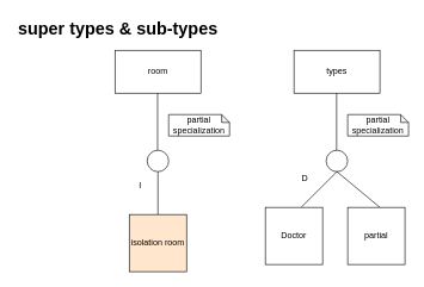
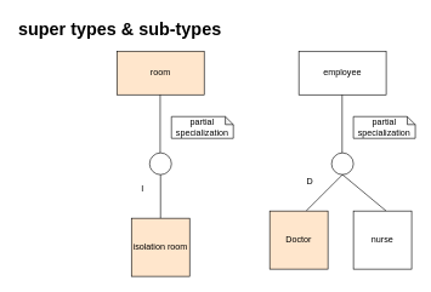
  <mxCell id="0" />
  <mxCell id="1" parent="0" />
- <mxCell id="2" value="room " style="rounded=0;whiteSpace=wrap;html=1;" parent="1" vertex="1"><mxGeometry x="160" y="70" width="120" height="60" as="geometry" /></mxCell>
+ <mxCell id="2" value="room " style="rounded=0;whiteSpace=wrap;html=1;fillColor=#ffe6cc;" parent="1" vertex="1"><mxGeometry x="160" y="70" width="120" height="60" as="geometry" /></mxCell>
  <mxCell id="3" value="" style="endArrow=none;html=1;rounded=0;" parent="1" edge="1"><mxGeometry width="50" height="50" relative="1" as="geometry"><mxPoint x="219.5" y="210" as="sourcePoint" /><mxPoint x="219.5" y="130" as="targetPoint" /></mxGeometry></mxCell>
  <mxCell id="4" value="" style="ellipse;whiteSpace=wrap;html=1;aspect=fixed;" parent="1" vertex="1"><mxGeometry x="205" y="210" width="30" height="30" as="geometry" /></mxCell>
  <mxCell id="5" value="" style="endArrow=none;html=1;rounded=0;exitX=0.5;exitY=0;exitDx=0;exitDy=0;" parent="1" edge="1" source="6"><mxGeometry width="50" height="50" relative="1" as="geometry"><mxPoint x="170" y="290" as="sourcePoint" /><mxPoint x="220" y="240" as="targetPoint" /></mxGeometry></mxCell>
  <mxCell id="6" value="isolation room" style="whiteSpace=wrap;html=1;aspect=fixed;fillColor=#ffe6cc;" parent="1" vertex="1"><mxGeometry x="180" y="300" width="80" height="80" as="geometry" /></mxCell>
- <mxCell id="7" value="types" style="rounded=0;whiteSpace=wrap;html=1;" parent="1" vertex="1"><mxGeometry x="410" y="70" width="120" height="60" as="geometry" /></mxCell>
+ <mxCell id="7" value="employee" style="rounded=0;whiteSpace=wrap;html=1;" parent="1" vertex="1"><mxGeometry x="410" y="70" width="120" height="60" as="geometry" /></mxCell>
  <mxCell id="8" value="" style="endArrow=none;html=1;rounded=0;" parent="1" edge="1"><mxGeometry width="50" height="50" relative="1" as="geometry"><mxPoint x="469.5" y="210" as="sourcePoint" /><mxPoint x="469.5" y="130" as="targetPoint" /></mxGeometry></mxCell>
  <mxCell id="9" value="" style="ellipse;whiteSpace=wrap;html=1;aspect=fixed;" parent="1" vertex="1"><mxGeometry x="455" y="210" width="30" height="30" as="geometry" /></mxCell>
  <mxCell id="10" value="" style="endArrow=none;html=1;rounded=0;" parent="1" edge="1"><mxGeometry width="50" height="50" relative="1" as="geometry"><mxPoint x="420" y="290" as="sourcePoint" /><mxPoint x="470" y="240" as="targetPoint" /></mxGeometry></mxCell>
  <mxCell id="11" value="" style="endArrow=none;html=1;rounded=0;" parent="1" edge="1"><mxGeometry width="50" height="50" relative="1" as="geometry"><mxPoint x="470" y="240" as="sourcePoint" /><mxPoint x="530" y="290" as="targetPoint" /></mxGeometry></mxCell>
- <mxCell id="12" value="Doctor" style="whiteSpace=wrap;html=1;aspect=fixed;" parent="1" vertex="1"><mxGeometry x="370" y="290" width="80" height="80" as="geometry" /></mxCell>
- <mxCell id="13" value="partial" style="whiteSpace=wrap;html=1;aspect=fixed;" parent="1" vertex="1"><mxGeometry x="485" y="290" width="80" height="80" as="geometry" /></mxCell>
+ <mxCell id="12" value="Doctor" style="whiteSpace=wrap;html=1;aspect=fixed;fillColor=#ffe6cc;" parent="1" vertex="1"><mxGeometry x="370" y="290" width="80" height="80" as="geometry" /></mxCell>
+ <mxCell id="13" value="nurse" style="whiteSpace=wrap;html=1;aspect=fixed;" parent="1" vertex="1"><mxGeometry x="485" y="290" width="80" height="80" as="geometry" /></mxCell>
  <mxCell id="14" value="I" style="text;html=1;align=center;verticalAlign=middle;resizable=0;points=[];autosize=1;strokeColor=none;fillColor=none;" parent="1" vertex="1"><mxGeometry x="180" y="245" width="30" height="30" as="geometry" /></mxCell>
  <mxCell id="15" value="D" style="text;html=1;align=center;verticalAlign=middle;resizable=0;points=[];autosize=1;strokeColor=none;fillColor=none;" parent="1" vertex="1"><mxGeometry x="410" y="235" width="30" height="30" as="geometry" /></mxCell>
  <mxCell id="16" value="partial specialization" style="shape=note;whiteSpace=wrap;html=1;backgroundOutline=1;darkOpacity=0.05;size=11;" parent="1" vertex="1"><mxGeometry x="235" y="160" width="85" height="30" as="geometry" /></mxCell>
  <mxCell id="17" value="partial specialization" style="shape=note;whiteSpace=wrap;html=1;backgroundOutline=1;darkOpacity=0.05;size=11;" parent="1" vertex="1"><mxGeometry x="485" y="160" width="85" height="30" as="geometry" /></mxCell>
  <mxCell id="18" value="&lt;h1&gt;super types &amp;amp; sub-types&amp;nbsp; &lt;br&gt;&lt;/h1&gt;" style="text;html=1;strokeColor=none;fillColor=none;spacing=5;spacingTop=-20;whiteSpace=wrap;overflow=hidden;rounded=0;" parent="1" vertex="1"><mxGeometry x="20" y="20" width="310" height="40" as="geometry" /></mxCell>
